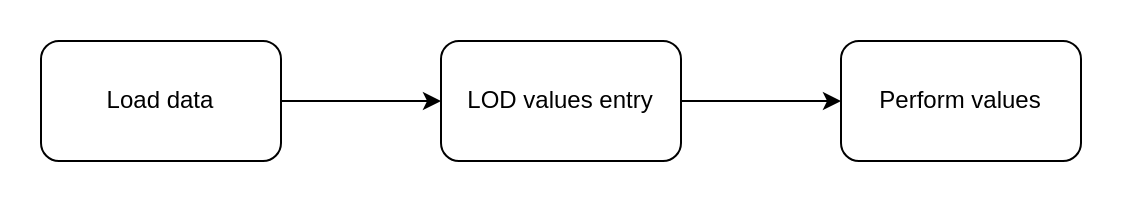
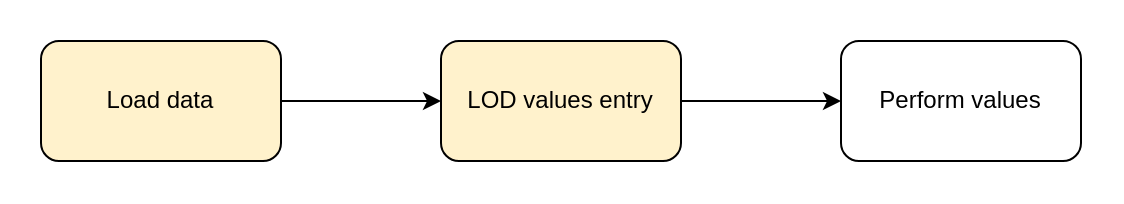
  <mxCell id="0" />
  <mxCell id="1" parent="0" />
  <mxCell id="2" value="" style="edgeStyle=orthogonalEdgeStyle;rounded=0;orthogonalLoop=1;jettySize=auto;html=1;" edge="1" parent="1" source="3" target="5"><mxGeometry relative="1" as="geometry" /></mxCell>
- <mxCell id="3" value="Load data" style="rounded=1;whiteSpace=wrap;html=1;" vertex="1" parent="1"><mxGeometry x="20" y="20" width="120" height="60" as="geometry" /></mxCell>
+ <mxCell id="3" value="Load data" style="rounded=1;whiteSpace=wrap;html=1;fillColor=#fff2cc;" vertex="1" parent="1"><mxGeometry x="20" y="20" width="120" height="60" as="geometry" /></mxCell>
  <mxCell id="4" value="" style="edgeStyle=orthogonalEdgeStyle;rounded=0;orthogonalLoop=1;jettySize=auto;html=1;" edge="1" parent="1" source="5" target="6"><mxGeometry relative="1" as="geometry" /></mxCell>
- <mxCell id="5" value="LOD values entry" style="rounded=1;whiteSpace=wrap;html=1;" vertex="1" parent="1"><mxGeometry x="220" y="20" width="120" height="60" as="geometry" /></mxCell>
+ <mxCell id="5" value="LOD values entry" style="rounded=1;whiteSpace=wrap;html=1;fillColor=#fff2cc;" vertex="1" parent="1"><mxGeometry x="220" y="20" width="120" height="60" as="geometry" /></mxCell>
  <mxCell id="6" value="Perform values" style="rounded=1;whiteSpace=wrap;html=1;" vertex="1" parent="1"><mxGeometry x="420" y="20" width="120" height="60" as="geometry" /></mxCell>
